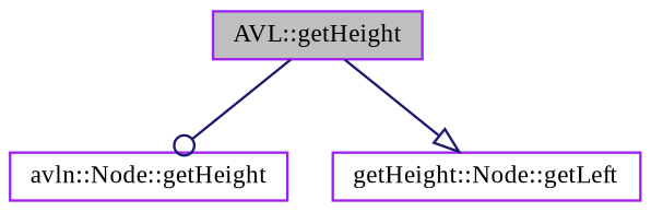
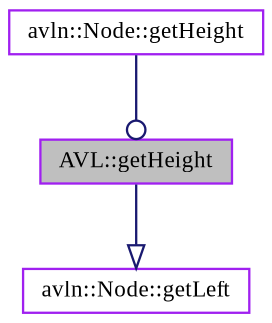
  digraph {
    fontname="Liberation Serif"
    rankdir=TB
    node [color=purple fillcolor=white fontname="Liberation Serif" fontsize=10 shape=record style=filled]
    edge [color=midnightblue fontname="Liberation Serif" fontsize=10 labelfontname=Helvetica labelfontsize=10 style=solid]
    n1 [fillcolor=grey75 fontcolor=black height=0.2 label="AVL::getHeight" width=0.4]
    n2 [height=0.2 label="avln::Node::getHeight" width=0.4]
-   n3 [height=0.2 label="getHeight::Node::getLeft" width=0.4]
-   n1 -> n2 [arrowhead=odot]
+   n3 [height=0.2 label="avln::Node::getLeft" width=0.4]
+   n2 -> n1 [arrowhead=odot]
    n1 -> n3 [arrowhead=onormal]
  }
